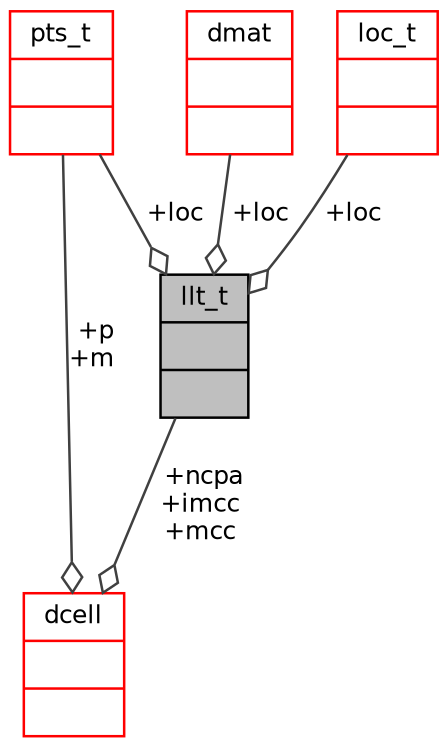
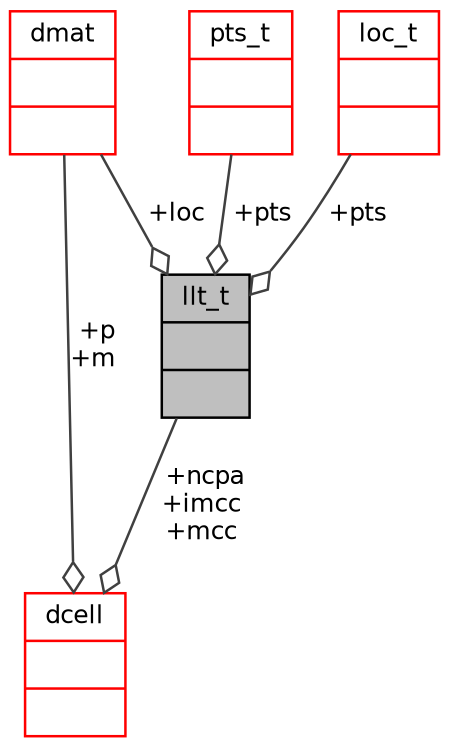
  digraph {
    node [color=red fontname=Helvetica fontsize=10 shape=record]
    edge [arrowhead=odiamond color=grey25 fontname=Helvetica fontsize=10 labelfontname=Helvetica labelfontsize=10 style=solid]
    n1 [color=black fillcolor=grey75 fontcolor=black height=0.2 label="{llt_t\n||}" style=filled width=0.4]
    n2 [height=0.2 label="{dcell\n||}" width=0.4]
    n3 [height=0.2 label="{dmat\n||}" width=0.4]
    n4 [height=0.2 label="{pts_t\n||}" width=0.4]
    n5 [height=0.2 label="{loc_t\n||}" width=0.4]
    n1 -> n2 [label=" +ncpa\n+imcc\n+mcc"]
    n3 -> n1 [label=" +loc"]
-   n4 -> n2 [label=" +p\n+m"]
-   n4 -> n1 [label=" +loc"]
-   n5 -> n1 [label=" +loc"]
+   n3 -> n2 [label=" +p\n+m"]
+   n4 -> n1 [label=" +pts"]
+   n5 -> n1 [label=" +pts"]
  }
